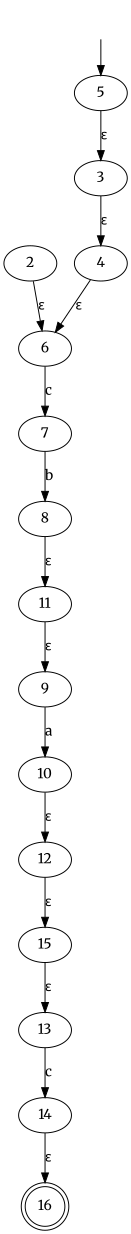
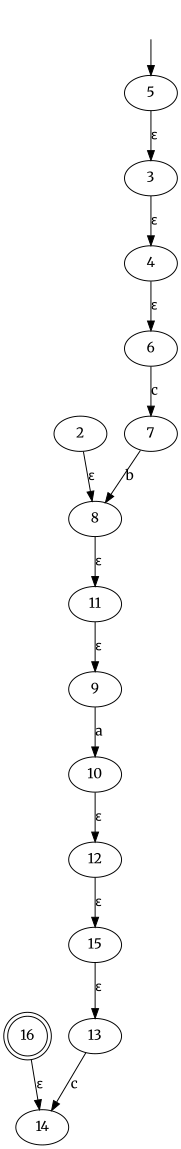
  digraph {
    fontname=Merriweather
    node [fontname=Merriweather]
    edge [fontname=Merriweather]
    n1 [label=5]
    n2 [label=3]
    n3 [label=4]
    n4 [label=16 shape=doublecircle]
    n5 [label=6]
    n6 [label=7]
    n7 [label=8]
    n8 [label=11]
    n9 [label=2]
    n10 [label=9]
    n11 [label=10]
    n12 [label=12]
    n13 [label=15]
    n14 [label=13]
    n15 [label=14]
    "" [shape=plaintext]
    n1 -> n2 [label="ε"]
    n2 -> n3 [label="ε"]
    n3 -> n5 [label="ε"]
    n5 -> n6 [label=c]
    n6 -> n7 [label=b]
    n7 -> n8 [label="ε"]
    n8 -> n10 [label="ε"]
-   n9 -> n5 [label="ε"]
+   n9 -> n7 [label="ε"]
    n10 -> n11 [label=a]
    n11 -> n12 [label="ε"]
    n12 -> n13 [label="ε"]
    n13 -> n14 [label="ε"]
    n14 -> n15 [label=c]
-   n15 -> n4 [label="ε"]
+   n4 -> n15 [label="ε"]
    "" -> n1
  }
